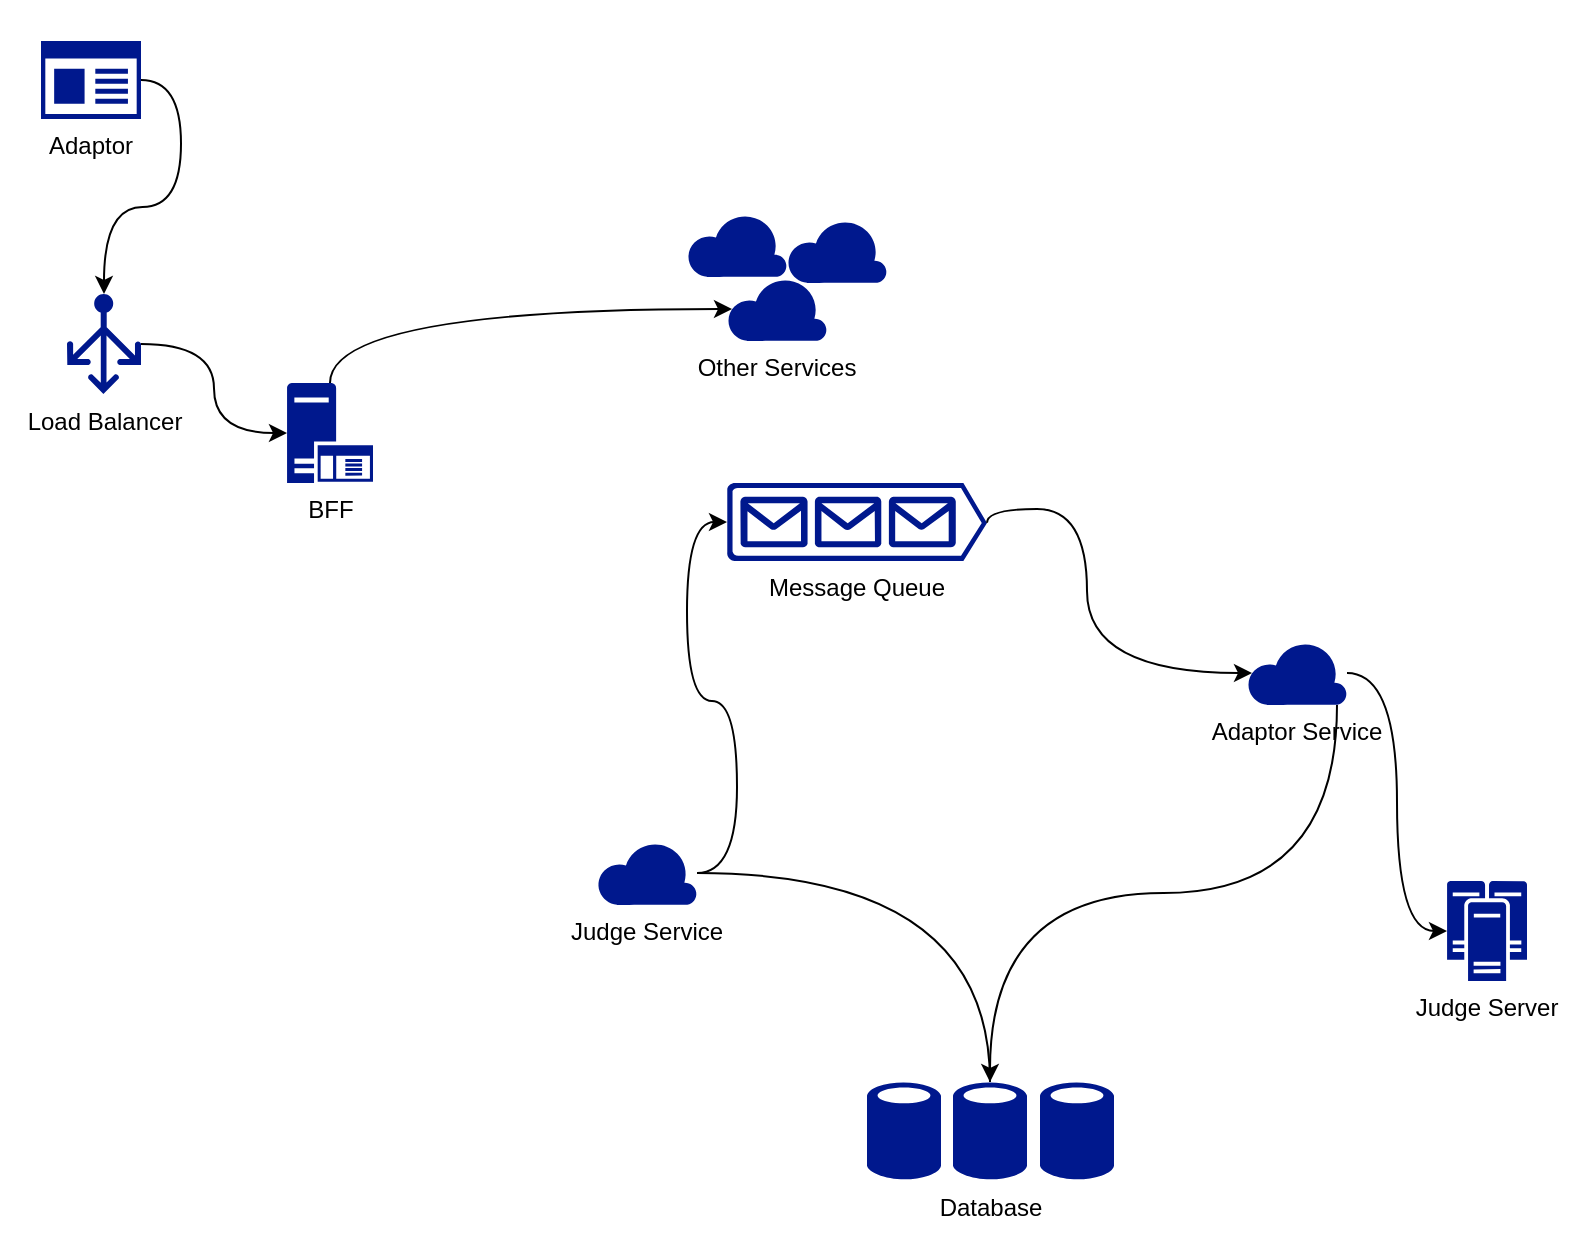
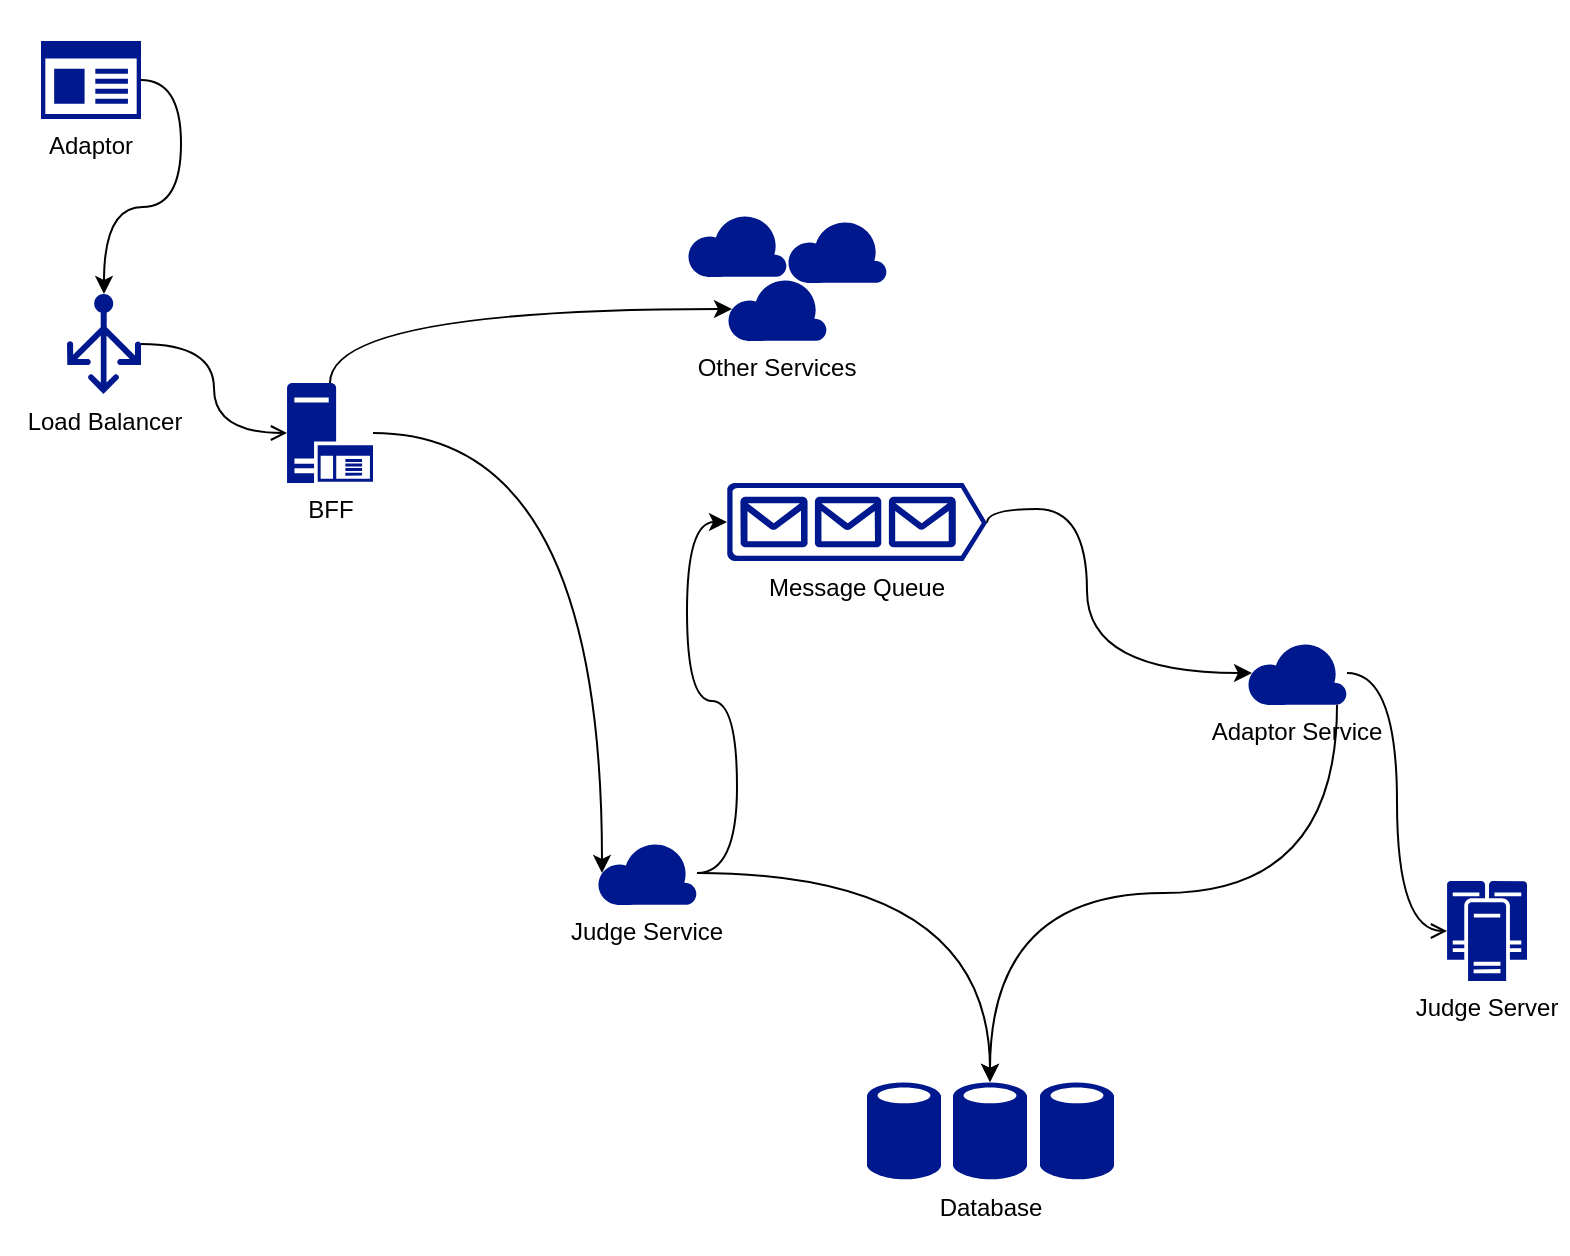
  <mxCell id="0" />
  <mxCell id="1" parent="0" />
  <mxCell id="2" value="Adaptor" style="sketch=0;aspect=fixed;pointerEvents=1;shadow=0;dashed=0;html=1;strokeColor=none;labelPosition=center;verticalLabelPosition=bottom;verticalAlign=top;align=center;fillColor=#00188D;shape=mxgraph.mscae.enterprise.app_generic" vertex="1" parent="1"><mxGeometry x="20" y="20" width="50" height="39" as="geometry" /></mxCell>
  <mxCell id="3" value="BFF" style="sketch=0;aspect=fixed;pointerEvents=1;shadow=0;dashed=0;html=1;strokeColor=none;labelPosition=center;verticalLabelPosition=bottom;verticalAlign=top;align=center;fillColor=#00188D;shape=mxgraph.mscae.enterprise.application_server" vertex="1" parent="1"><mxGeometry x="143" y="191" width="43" height="50" as="geometry" /></mxCell>
  <mxCell id="4" value="Judge Service" style="sketch=0;aspect=fixed;pointerEvents=1;shadow=0;dashed=0;html=1;strokeColor=none;labelPosition=center;verticalLabelPosition=bottom;verticalAlign=top;align=center;fillColor=#00188D;shape=mxgraph.azure.cloud" vertex="1" parent="1"><mxGeometry x="298" y="420" width="50" height="32" as="geometry" /></mxCell>
  <mxCell id="5" value="" style="group" vertex="1" connectable="0" parent="1"><mxGeometry x="343" y="106" width="100" height="64" as="geometry" /></mxCell>
  <mxCell id="6" value="Other Services" style="sketch=0;aspect=fixed;pointerEvents=1;shadow=0;dashed=0;html=1;strokeColor=none;labelPosition=center;verticalLabelPosition=bottom;verticalAlign=top;align=center;fillColor=#00188D;shape=mxgraph.azure.cloud" vertex="1" parent="5"><mxGeometry x="20" y="32" width="50" height="32" as="geometry" /></mxCell>
  <mxCell id="7" value="" style="sketch=0;aspect=fixed;pointerEvents=1;shadow=0;dashed=0;html=1;strokeColor=none;labelPosition=center;verticalLabelPosition=bottom;verticalAlign=top;align=center;fillColor=#00188D;shape=mxgraph.azure.cloud" vertex="1" parent="5"><mxGeometry x="50" y="3" width="50" height="32" as="geometry" /></mxCell>
  <mxCell id="8" value="" style="sketch=0;aspect=fixed;pointerEvents=1;shadow=0;dashed=0;html=1;strokeColor=none;labelPosition=center;verticalLabelPosition=bottom;verticalAlign=top;align=center;fillColor=#00188D;shape=mxgraph.azure.cloud" vertex="1" parent="5"><mxGeometry width="50" height="32" as="geometry" /></mxCell>
  <mxCell id="9" value="Adaptor Service" style="sketch=0;aspect=fixed;pointerEvents=1;shadow=0;dashed=0;html=1;strokeColor=none;labelPosition=center;verticalLabelPosition=bottom;verticalAlign=top;align=center;fillColor=#00188D;shape=mxgraph.azure.cloud" vertex="1" parent="1"><mxGeometry x="623" y="320" width="50" height="32" as="geometry" /></mxCell>
  <mxCell id="10" value="Judge Server" style="sketch=0;aspect=fixed;pointerEvents=1;shadow=0;dashed=0;html=1;strokeColor=none;labelPosition=center;verticalLabelPosition=bottom;verticalAlign=top;align=center;fillColor=#00188D;shape=mxgraph.mscae.enterprise.cluster_server" vertex="1" parent="1"><mxGeometry x="723" y="440" width="40" height="50" as="geometry" /></mxCell>
  <mxCell id="11" value="" style="group" vertex="1" connectable="0" parent="1"><mxGeometry x="433" y="540" width="123.5" height="50" as="geometry" /></mxCell>
  <mxCell id="12" value="" style="sketch=0;aspect=fixed;pointerEvents=1;shadow=0;dashed=0;html=1;strokeColor=none;labelPosition=center;verticalLabelPosition=bottom;verticalAlign=top;align=center;fillColor=#00188D;shape=mxgraph.mscae.enterprise.database_generic" vertex="1" parent="11"><mxGeometry x="86.5" width="37" height="50" as="geometry" /></mxCell>
  <mxCell id="13" value="" style="sketch=0;aspect=fixed;pointerEvents=1;shadow=0;dashed=0;html=1;strokeColor=none;labelPosition=center;verticalLabelPosition=bottom;verticalAlign=top;align=center;fillColor=#00188D;shape=mxgraph.mscae.enterprise.database_generic" vertex="1" parent="11"><mxGeometry width="37" height="50" as="geometry" /></mxCell>
  <mxCell id="14" value="&lt;div&gt;Database&lt;/div&gt;&lt;div&gt;&lt;br&gt;&lt;/div&gt;" style="sketch=0;aspect=fixed;pointerEvents=1;shadow=0;dashed=0;html=1;strokeColor=none;labelPosition=center;verticalLabelPosition=bottom;verticalAlign=top;align=center;fillColor=#00188D;shape=mxgraph.mscae.enterprise.database_generic" vertex="1" parent="11"><mxGeometry x="43" width="37" height="50" as="geometry" /></mxCell>
  <mxCell id="15" value="Load Balancer" style="sketch=0;aspect=fixed;pointerEvents=1;shadow=0;dashed=0;html=1;strokeColor=none;labelPosition=center;verticalLabelPosition=bottom;verticalAlign=top;align=center;fillColor=#00188D;shape=mxgraph.azure.load_balancer_generic" vertex="1" parent="1"><mxGeometry x="33" y="146.5" width="37" height="50" as="geometry" /></mxCell>
  <mxCell id="16" style="edgeStyle=orthogonalEdgeStyle;rounded=0;orthogonalLoop=1;jettySize=auto;html=1;entryX=0.5;entryY=0;entryDx=0;entryDy=0;entryPerimeter=0;exitX=1;exitY=0.5;exitDx=0;exitDy=0;exitPerimeter=0;curved=1;" edge="1" parent="1" source="2" target="15"><mxGeometry relative="1" as="geometry"><Array as="points"><mxPoint x="90" y="39" /><mxPoint x="90" y="103" /><mxPoint x="51" y="103" /></Array></mxGeometry></mxCell>
- <mxCell id="17" style="edgeStyle=orthogonalEdgeStyle;rounded=0;orthogonalLoop=1;jettySize=auto;html=1;entryX=0;entryY=0.5;entryDx=0;entryDy=0;entryPerimeter=0;curved=1;" edge="1" parent="1" source="15" target="3"><mxGeometry relative="1" as="geometry" /></mxCell>
+ <mxCell id="17" style="edgeStyle=orthogonalEdgeStyle;rounded=0;orthogonalLoop=1;jettySize=auto;html=1;entryX=0;entryY=0.5;entryDx=0;entryDy=0;entryPerimeter=0;curved=1;endArrow=open;" edge="1" parent="1" source="15" target="3"><mxGeometry relative="1" as="geometry" /></mxCell>
  <mxCell id="18" style="edgeStyle=orthogonalEdgeStyle;rounded=0;orthogonalLoop=1;jettySize=auto;html=1;entryX=0.05;entryY=0.5;entryDx=0;entryDy=0;entryPerimeter=0;curved=1;" edge="1" parent="1" source="3" target="6"><mxGeometry relative="1" as="geometry"><Array as="points"><mxPoint x="165" y="154" /></Array></mxGeometry></mxCell>
- <mxCell id="19" style="edgeStyle=orthogonalEdgeStyle;rounded=0;orthogonalLoop=1;jettySize=auto;html=1;entryX=0;entryY=0.5;entryDx=0;entryDy=0;entryPerimeter=0;curved=1;" edge="1" parent="1" source="9" target="10"><mxGeometry relative="1" as="geometry" /></mxCell>
+ <mxCell id="19" style="edgeStyle=orthogonalEdgeStyle;rounded=0;orthogonalLoop=1;jettySize=auto;html=1;entryX=0;entryY=0.5;entryDx=0;entryDy=0;entryPerimeter=0;curved=1;endArrow=open;" edge="1" parent="1" source="9" target="10"><mxGeometry relative="1" as="geometry" /></mxCell>
  <mxCell id="20" value="Message Queue" style="sketch=0;aspect=fixed;pointerEvents=1;shadow=0;dashed=0;html=1;strokeColor=none;labelPosition=center;verticalLabelPosition=bottom;verticalAlign=top;align=center;fillColor=#00188D;shape=mxgraph.azure.queue_generic" vertex="1" parent="1"><mxGeometry x="363" y="241" width="130" height="39" as="geometry" /></mxCell>
+ <mxCell id="21" style="edgeStyle=orthogonalEdgeStyle;rounded=0;orthogonalLoop=1;jettySize=auto;html=1;entryX=0.05;entryY=0.5;entryDx=0;entryDy=0;entryPerimeter=0;curved=1;" edge="1" parent="1" source="3" target="4"><mxGeometry relative="1" as="geometry" /></mxCell>
  <mxCell id="22" style="edgeStyle=orthogonalEdgeStyle;rounded=0;orthogonalLoop=1;jettySize=auto;html=1;entryX=0;entryY=0.5;entryDx=0;entryDy=0;entryPerimeter=0;curved=1;" edge="1" parent="1" source="4" target="20"><mxGeometry relative="1" as="geometry" /></mxCell>
  <mxCell id="23" style="edgeStyle=orthogonalEdgeStyle;rounded=0;orthogonalLoop=1;jettySize=auto;html=1;entryX=0.05;entryY=0.5;entryDx=0;entryDy=0;entryPerimeter=0;curved=1;exitX=1;exitY=0.51;exitDx=0;exitDy=0;exitPerimeter=0;" edge="1" parent="1" source="20" target="9"><mxGeometry relative="1" as="geometry"><Array as="points"><mxPoint x="543" y="254" /></Array></mxGeometry></mxCell>
- <mxCell id="24" style="edgeStyle=orthogonalEdgeStyle;rounded=0;orthogonalLoop=1;jettySize=auto;html=1;entryX=0.5;entryY=0.01;entryDx=0;entryDy=0;entryPerimeter=0;curved=1;endArrow=none;" edge="1" parent="1" source="4" target="14"><mxGeometry relative="1" as="geometry" /></mxCell>
+ <mxCell id="24" style="edgeStyle=orthogonalEdgeStyle;rounded=0;orthogonalLoop=1;jettySize=auto;html=1;entryX=0.5;entryY=0.01;entryDx=0;entryDy=0;entryPerimeter=0;curved=1;" edge="1" parent="1" source="4" target="14"><mxGeometry relative="1" as="geometry" /></mxCell>
  <mxCell id="25" style="edgeStyle=orthogonalEdgeStyle;rounded=0;orthogonalLoop=1;jettySize=auto;html=1;entryX=0.5;entryY=0.01;entryDx=0;entryDy=0;entryPerimeter=0;curved=1;exitX=0.9;exitY=1;exitDx=0;exitDy=0;exitPerimeter=0;" edge="1" parent="1" source="9" target="14"><mxGeometry relative="1" as="geometry" /></mxCell>
